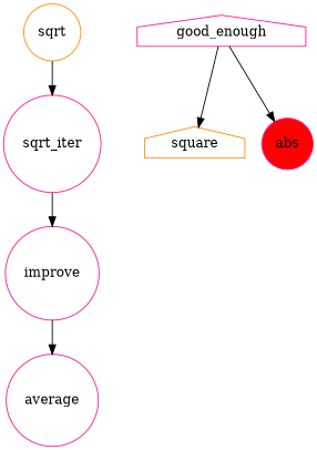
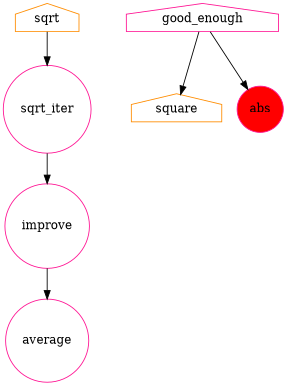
  digraph {
    node [color=deeppink shape=circle]
-   sqrt [color=darkorange]
+   sqrt [color=darkorange shape=house]
    sqrt_iter
    improve
    good_enough [shape=house]
    square [color=darkorange shape=house]
    abs [fillcolor=red style=filled]
    average
    sqrt -> sqrt_iter
    sqrt_iter -> improve
    improve -> average
    good_enough -> square
    good_enough -> abs
  }
